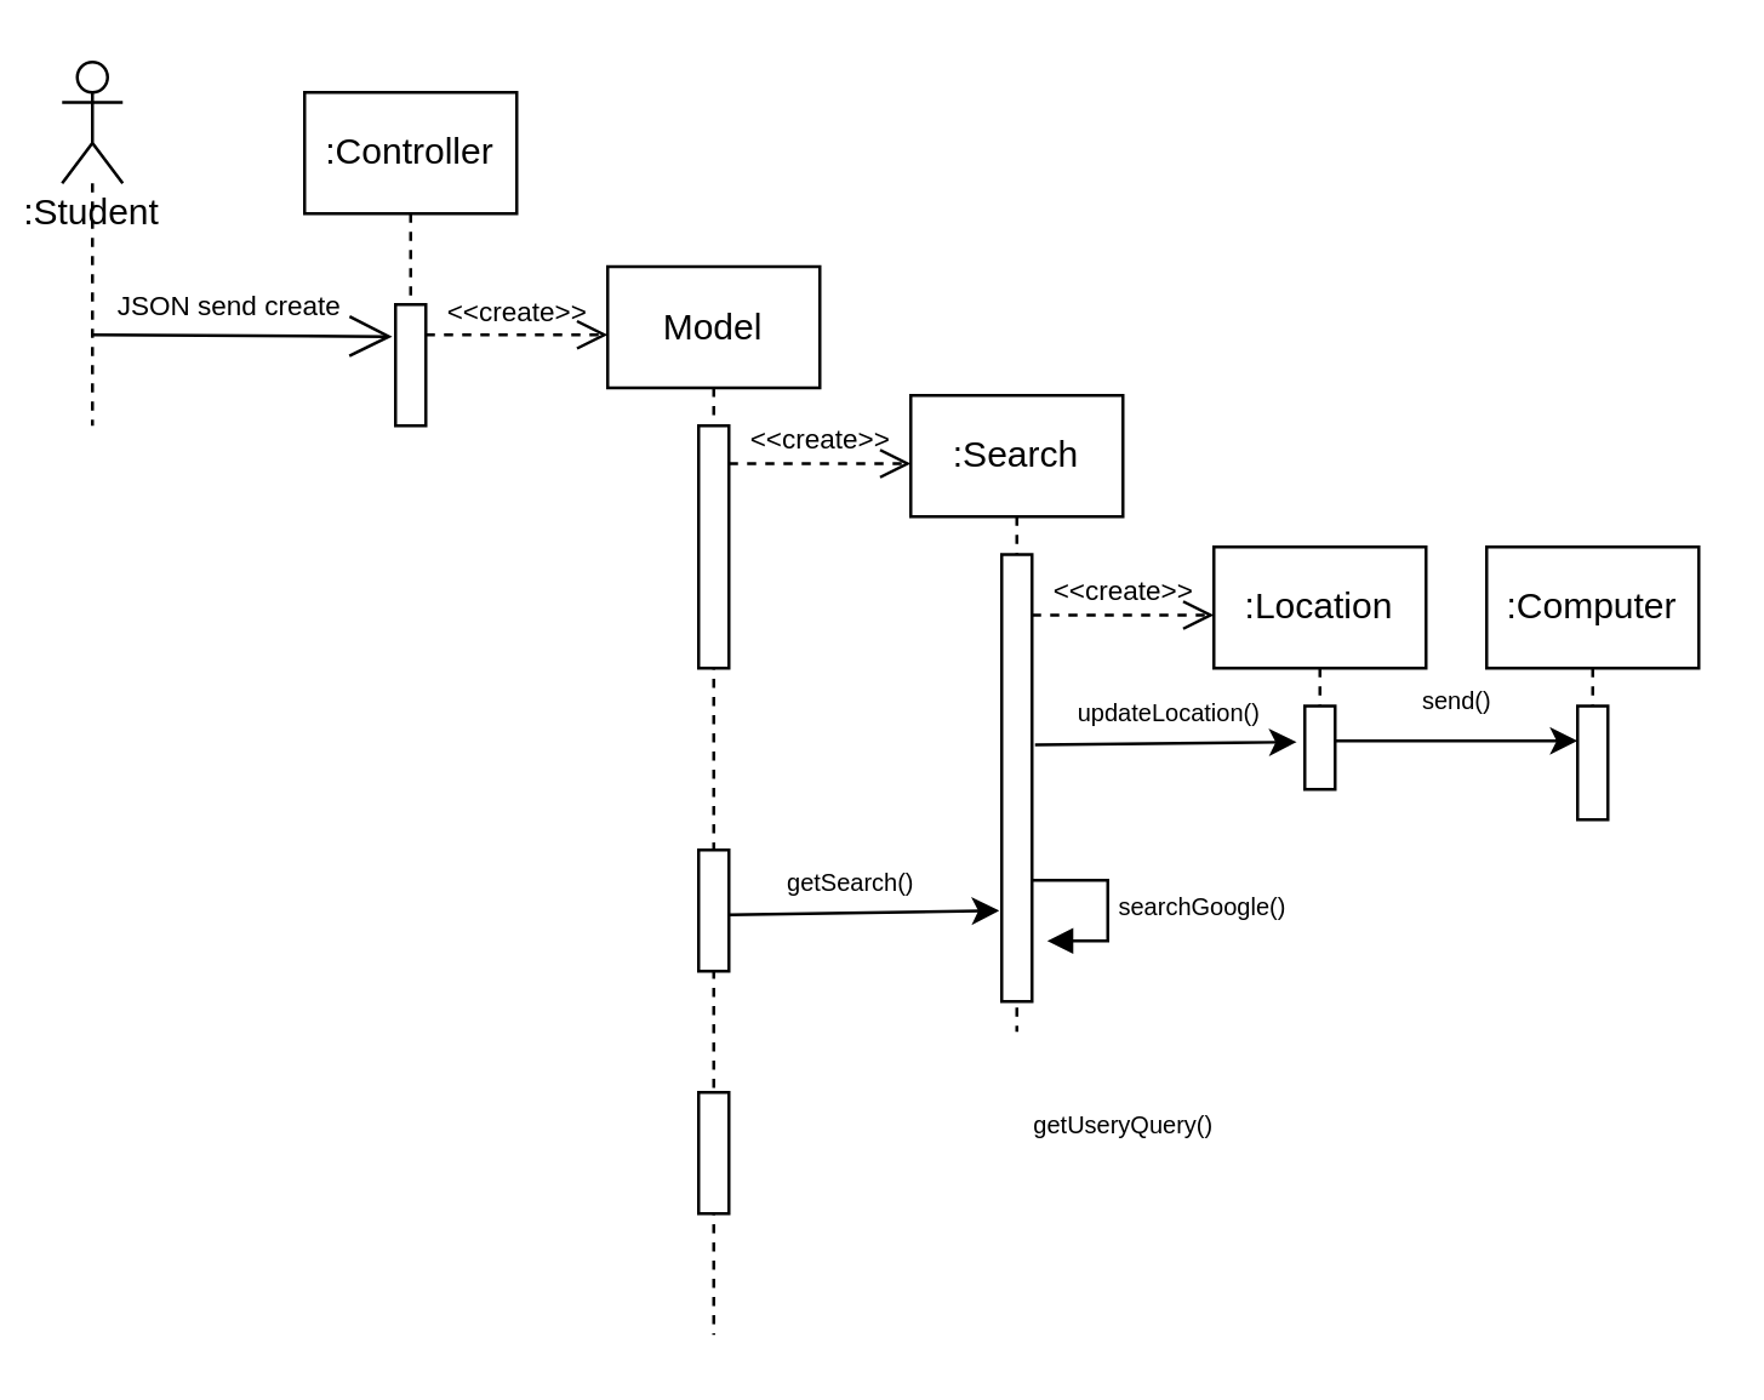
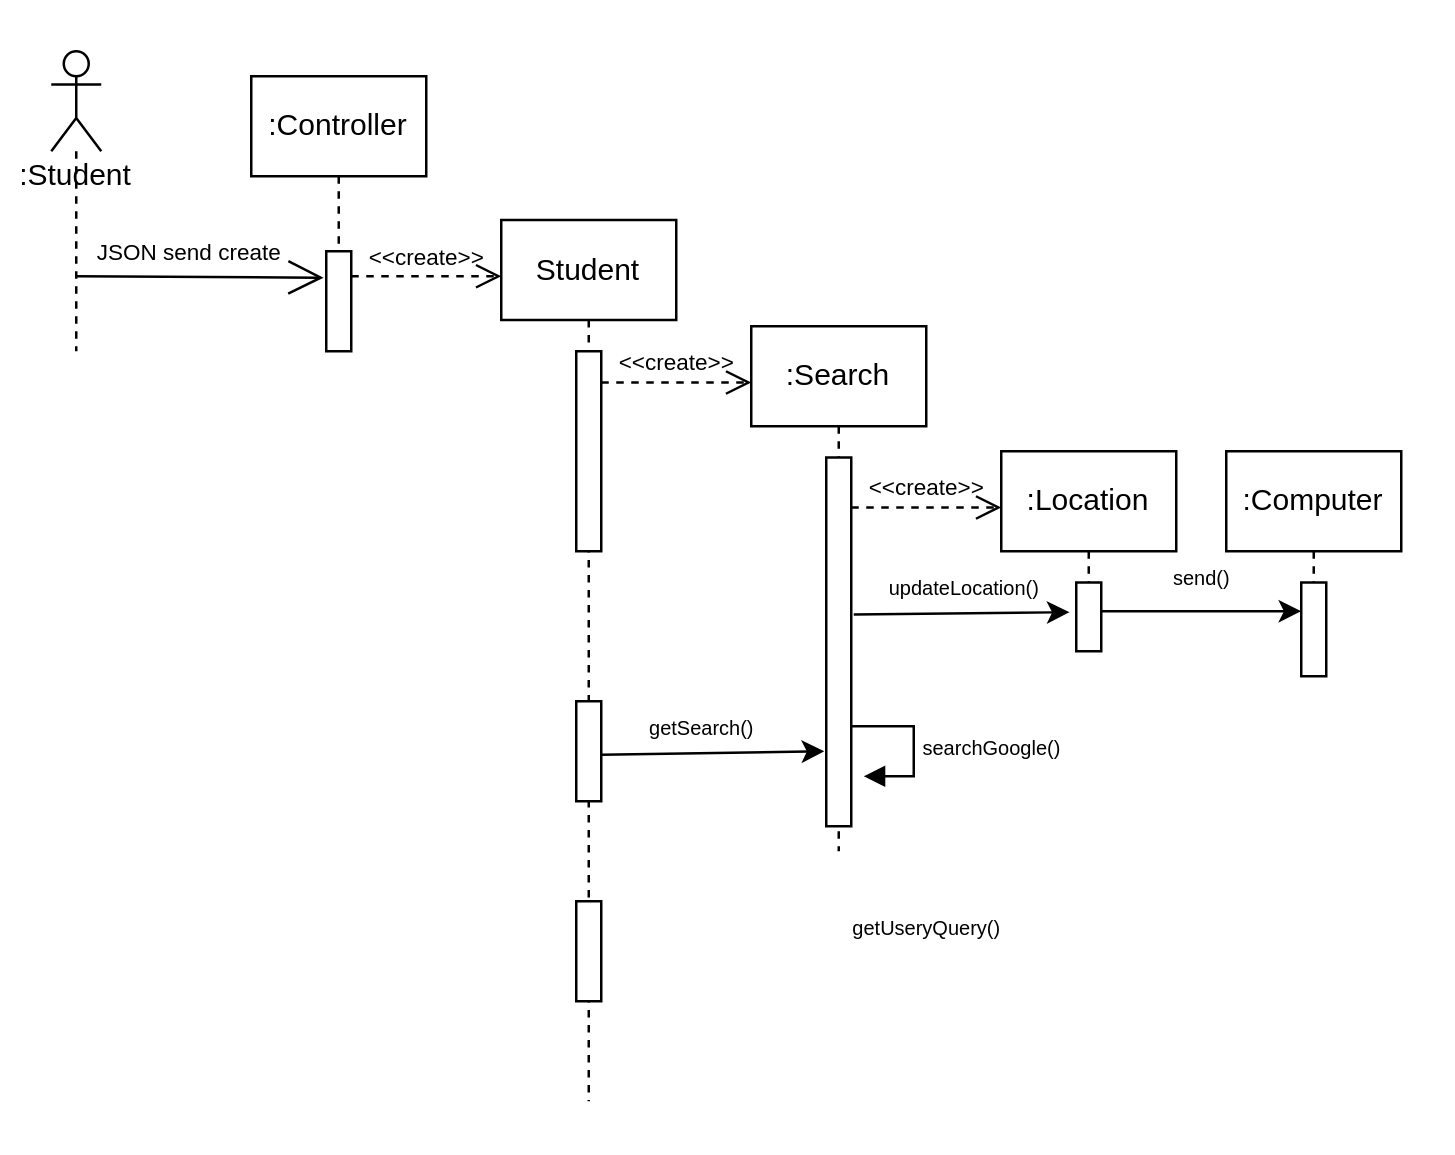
  <mxCell id="0" />
  <mxCell id="1" parent="0" />
  <mxCell id="2" value=":Student" style="shape=umlLifeline;participant=umlActor;perimeter=lifelinePerimeter;whiteSpace=wrap;html=1;container=1;collapsible=0;recursiveResize=0;verticalAlign=top;spacingTop=36;outlineConnect=0;" parent="1" vertex="1"><mxGeometry x="20" y="20" width="20" height="120" as="geometry" /></mxCell>
  <mxCell id="3" value="" style="endArrow=open;endFill=1;endSize=12;html=1;entryX=-0.107;entryY=0.264;entryDx=0;entryDy=0;entryPerimeter=0;" parent="1" target="6" edge="1"><mxGeometry width="160" relative="1" as="geometry"><mxPoint x="30" y="110" as="sourcePoint" /><mxPoint x="130" y="110" as="targetPoint" /></mxGeometry></mxCell>
  <mxCell id="4" value="&lt;font style=&quot;font-size: 9px&quot;&gt;JSON send create&lt;/font&gt;" style="text;html=1;align=center;verticalAlign=middle;resizable=0;points=[];autosize=1;" parent="1" vertex="1"><mxGeometry x="30" y="90" width="90" height="20" as="geometry" /></mxCell>
  <mxCell id="5" value=":Controller" style="shape=umlLifeline;perimeter=lifelinePerimeter;whiteSpace=wrap;html=1;container=1;collapsible=0;recursiveResize=0;outlineConnect=0;" parent="1" vertex="1"><mxGeometry x="100" y="30" width="70" height="110" as="geometry" /></mxCell>
  <mxCell id="6" value="" style="html=1;points=[];perimeter=orthogonalPerimeter;" parent="5" vertex="1"><mxGeometry x="30" y="70" width="10" height="40" as="geometry" /></mxCell>
- <mxCell id="7" value="Model" style="shape=umlLifeline;perimeter=lifelinePerimeter;whiteSpace=wrap;html=1;container=1;collapsible=0;recursiveResize=0;outlineConnect=0;" parent="1" vertex="1"><mxGeometry x="200" y="87.5" width="70" height="352.5" as="geometry" /></mxCell>
+ <mxCell id="7" value="Student" style="shape=umlLifeline;perimeter=lifelinePerimeter;whiteSpace=wrap;html=1;container=1;collapsible=0;recursiveResize=0;outlineConnect=0;" parent="1" vertex="1"><mxGeometry x="200" y="87.5" width="70" height="352.5" as="geometry" /></mxCell>
  <mxCell id="8" value="" style="html=1;points=[];perimeter=orthogonalPerimeter;" parent="7" vertex="1"><mxGeometry x="30" y="52.5" width="10" height="80" as="geometry" /></mxCell>
  <mxCell id="9" value="" style="html=1;points=[];perimeter=orthogonalPerimeter;" parent="7" vertex="1"><mxGeometry x="30" y="192.5" width="10" height="40" as="geometry" /></mxCell>
  <mxCell id="10" value="" style="html=1;points=[];perimeter=orthogonalPerimeter;" parent="7" vertex="1"><mxGeometry x="30" y="272.5" width="10" height="40" as="geometry" /></mxCell>
  <mxCell id="11" value="" style="group" parent="1" vertex="1" connectable="0"><mxGeometry x="140" y="87.5" width="60" height="22.5" as="geometry" /></mxCell>
  <mxCell id="12" value="" style="html=1;verticalAlign=bottom;endArrow=open;dashed=1;endSize=8;" parent="11" edge="1"><mxGeometry relative="1" as="geometry"><mxPoint y="22.5" as="sourcePoint" /><mxPoint x="60" y="22.5" as="targetPoint" /></mxGeometry></mxCell>
  <mxCell id="13" value="&lt;font style=&quot;font-size: 9px&quot;&gt;&amp;lt;&amp;lt;create&amp;gt;&amp;gt;&lt;/font&gt;" style="text;html=1;align=center;" parent="11" vertex="1"><mxGeometry width="60" height="12.5" as="geometry" /></mxCell>
  <mxCell id="14" value="" style="group" parent="1" vertex="1" connectable="0"><mxGeometry x="240" y="130" width="60" height="22.5" as="geometry" /></mxCell>
  <mxCell id="15" value="" style="html=1;verticalAlign=bottom;endArrow=open;dashed=1;endSize=8;" parent="14" edge="1"><mxGeometry relative="1" as="geometry"><mxPoint y="22.5" as="sourcePoint" /><mxPoint x="60" y="22.5" as="targetPoint" /></mxGeometry></mxCell>
  <mxCell id="16" value="&lt;font style=&quot;font-size: 9px&quot;&gt;&amp;lt;&amp;lt;create&amp;gt;&amp;gt;&lt;/font&gt;" style="text;html=1;align=center;" parent="14" vertex="1"><mxGeometry width="60" height="12.5" as="geometry" /></mxCell>
  <mxCell id="17" value=":Search" style="shape=umlLifeline;perimeter=lifelinePerimeter;whiteSpace=wrap;html=1;container=1;collapsible=0;recursiveResize=0;outlineConnect=0;" parent="1" vertex="1"><mxGeometry x="300" y="130" width="70" height="210" as="geometry" /></mxCell>
  <mxCell id="18" value="" style="html=1;points=[];perimeter=orthogonalPerimeter;" parent="17" vertex="1"><mxGeometry x="30" y="52.5" width="10" height="147.5" as="geometry" /></mxCell>
  <mxCell id="19" value="&lt;font style=&quot;font-size: 8px&quot;&gt;searchGoogle()&lt;/font&gt;" style="edgeStyle=orthogonalEdgeStyle;html=1;align=left;spacingLeft=2;endArrow=block;rounded=0;entryX=1;entryY=0;" parent="17" edge="1"><mxGeometry relative="1" as="geometry"><mxPoint x="40" y="160" as="sourcePoint" /><Array as="points"><mxPoint x="65" y="160" /></Array><mxPoint x="45" y="180" as="targetPoint" /></mxGeometry></mxCell>
  <mxCell id="20" value="" style="group" parent="1" vertex="1" connectable="0"><mxGeometry x="340" y="180" width="60" height="22.5" as="geometry" /></mxCell>
  <mxCell id="21" value="" style="html=1;verticalAlign=bottom;endArrow=open;dashed=1;endSize=8;" parent="20" edge="1"><mxGeometry relative="1" as="geometry"><mxPoint y="22.5" as="sourcePoint" /><mxPoint x="60" y="22.5" as="targetPoint" /></mxGeometry></mxCell>
  <mxCell id="22" value="&lt;font style=&quot;font-size: 9px&quot;&gt;&amp;lt;&amp;lt;create&amp;gt;&amp;gt;&lt;/font&gt;" style="text;html=1;align=center;" parent="20" vertex="1"><mxGeometry width="60" height="12.5" as="geometry" /></mxCell>
  <mxCell id="23" value=":Location&lt;span style=&quot;color: rgba(0 , 0 , 0 , 0) ; font-family: monospace ; font-size: 0px&quot;&gt;%3CmxGraphModel%3E%3Croot%3E%3CmxCell%20id%3D%220%22%2F%3E%3CmxCell%20id%3D%221%22%20parent%3D%220%22%2F%3E%3CmxCell%20id%3D%222%22%20value%3D%22%3ASearch%22%20style%3D%22shape%3DumlLifeline%3Bperimeter%3DlifelinePerimeter%3BwhiteSpace%3Dwrap%3Bhtml%3D1%3Bcontainer%3D1%3Bcollapsible%3D0%3BrecursiveResize%3D0%3BoutlineConnect%3D0%3B%22%20vertex%3D%221%22%20parent%3D%221%22%3E%3CmxGeometry%20x%3D%22300%22%20y%3D%22130%22%20width%3D%2270%22%20height%3D%22270%22%20as%3D%22geometry%22%2F%3E%3C%2FmxCell%3E%3CmxCell%20id%3D%223%22%20value%3D%22%22%20style%3D%22html%3D1%3Bpoints%3D%5B%5D%3Bperimeter%3DorthogonalPerimeter%3B%22%20vertex%3D%221%22%20parent%3D%222%22%3E%3CmxGeometry%20x%3D%2230%22%20y%3D%2252.5%22%20width%3D%2210%22%20height%3D%2280%22%20as%3D%22geometry%22%2F%3E%3C%2FmxCell%3E%3C%2Froot%3E%3C%2FmxGraphModel%3E&lt;/span&gt;&lt;span style=&quot;color: rgba(0 , 0 , 0 , 0) ; font-family: monospace ; font-size: 0px&quot;&gt;%3CmxGraphModel%3E%3Croot%3E%3CmxCell%20id%3D%220%22%2F%3E%3CmxCell%20id%3D%221%22%20parent%3D%220%22%2F%3E%3CmxCell%20id%3D%222%22%20value%3D%22%3ASearch%22%20style%3D%22shape%3DumlLifeline%3Bperimeter%3DlifelinePerimeter%3BwhiteSpace%3Dwrap%3Bhtml%3D1%3Bcontainer%3D1%3Bcollapsible%3D0%3BrecursiveResize%3D0%3BoutlineConnect%3D0%3B%22%20vertex%3D%221%22%20parent%3D%221%22%3E%3CmxGeometry%20x%3D%22300%22%20y%3D%22130%22%20width%3D%2270%22%20height%3D%22270%22%20as%3D%22geometry%22%2F%3E%3C%2FmxCell%3E%3CmxCell%20id%3D%223%22%20value%3D%22%22%20style%3D%22html%3D1%3Bpoints%3D%5B%5D%3Bperimeter%3DorthogonalPerimeter%3B%22%20vertex%3D%221%22%20parent%3D%222%22%3E%3CmxGeometry%20x%3D%2230%22%20y%3D%2252.5%22%20width%3D%2210%22%20height%3D%2280%22%20as%3D%22geometry%22%2F%3E%3C%2FmxCell%3E%3C%2Froot%3E%3C%2FmxGraphModel%3E&lt;/span&gt;" style="shape=umlLifeline;perimeter=lifelinePerimeter;whiteSpace=wrap;html=1;container=1;collapsible=0;recursiveResize=0;outlineConnect=0;" parent="1" vertex="1"><mxGeometry x="400" y="180" width="70" height="80" as="geometry" /></mxCell>
  <mxCell id="24" value="" style="html=1;points=[];perimeter=orthogonalPerimeter;" parent="23" vertex="1"><mxGeometry x="30" y="52.5" width="10" height="27.5" as="geometry" /></mxCell>
  <mxCell id="25" value=":Computer" style="shape=umlLifeline;perimeter=lifelinePerimeter;whiteSpace=wrap;html=1;container=1;collapsible=0;recursiveResize=0;outlineConnect=0;" parent="1" vertex="1"><mxGeometry x="490" y="180" width="70" height="90" as="geometry" /></mxCell>
  <mxCell id="26" value="" style="html=1;points=[];perimeter=orthogonalPerimeter;" parent="25" vertex="1"><mxGeometry x="30" y="52.5" width="10" height="37.5" as="geometry" /></mxCell>
  <mxCell id="27" value="" style="group" parent="1" vertex="1" connectable="0"><mxGeometry x="440" y="220" width="60" height="24" as="geometry" /></mxCell>
  <mxCell id="28" value="" style="endArrow=classic;html=1;" parent="27" edge="1"><mxGeometry width="50" height="50" relative="1" as="geometry"><mxPoint y="24" as="sourcePoint" /><mxPoint x="80" y="24" as="targetPoint" /></mxGeometry></mxCell>
  <mxCell id="29" value="&lt;span style=&quot;font-size: 8px&quot;&gt;send()&lt;/span&gt;" style="text;html=1;align=center;verticalAlign=middle;resizable=0;points=[];autosize=1;" parent="27" vertex="1"><mxGeometry x="20" width="40" height="20" as="geometry" /></mxCell>
  <mxCell id="30" value="" style="endArrow=classic;html=1;exitX=1.1;exitY=0.426;exitDx=0;exitDy=0;exitPerimeter=0;entryX=-0.268;entryY=0.432;entryDx=0;entryDy=0;entryPerimeter=0;" parent="1" source="18" target="24" edge="1"><mxGeometry width="50" height="50" relative="1" as="geometry"><mxPoint x="370" y="340" as="sourcePoint" /><mxPoint x="420" y="290" as="targetPoint" /><Array as="points" /></mxGeometry></mxCell>
  <mxCell id="31" value="&lt;font style=&quot;font-size: 8px&quot;&gt;updateLocation()&lt;/font&gt;" style="text;html=1;align=center;verticalAlign=middle;resizable=0;points=[];autosize=1;" parent="1" vertex="1"><mxGeometry x="345" y="224" width="80" height="20" as="geometry" /></mxCell>
  <mxCell id="32" value="" style="endArrow=classic;html=1;exitX=1.1;exitY=0.426;exitDx=0;exitDy=0;exitPerimeter=0;entryX=0.02;entryY=0.143;entryDx=0;entryDy=0;entryPerimeter=0;" parent="1" edge="1"><mxGeometry width="50" height="50" relative="1" as="geometry"><mxPoint x="240" y="301.395" as="sourcePoint" /><mxPoint x="329.2" y="300" as="targetPoint" /><Array as="points" /></mxGeometry></mxCell>
  <mxCell id="33" value="&lt;span style=&quot;font-size: 8px&quot;&gt;getSearch()&lt;/span&gt;" style="text;html=1;align=center;verticalAlign=middle;resizable=0;points=[];autosize=1;" parent="1" vertex="1"><mxGeometry x="250" y="280" width="60" height="20" as="geometry" /></mxCell>
  <mxCell id="34" value="&lt;span style=&quot;font-size: 8px&quot;&gt;getUseryQuery()&lt;/span&gt;" style="text;html=1;align=center;verticalAlign=middle;resizable=0;points=[];autosize=1;" parent="1" vertex="1"><mxGeometry x="335" y="360" width="70" height="20" as="geometry" /></mxCell>
